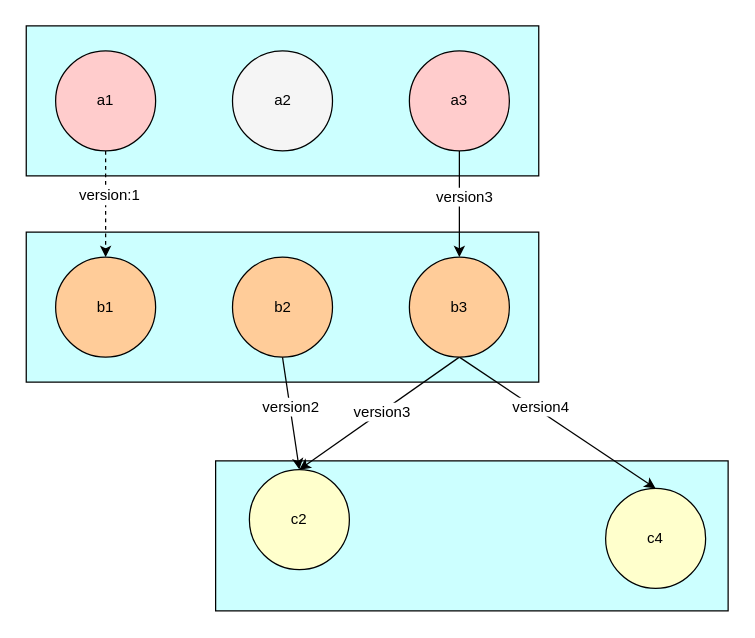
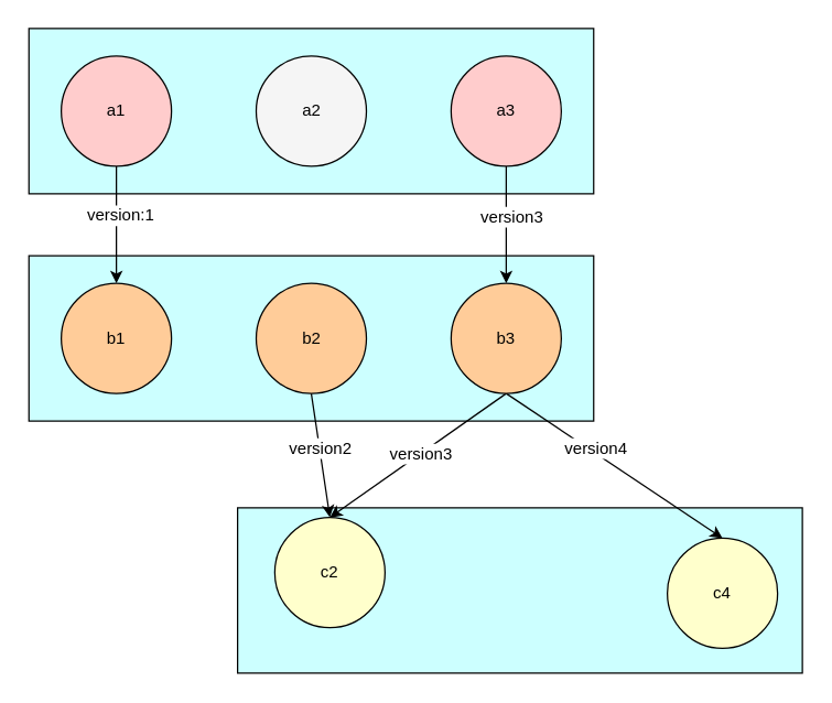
  <mxCell id="0" />
  <mxCell id="1" parent="0" />
  <mxCell id="2" value="" style="rounded=0;whiteSpace=wrap;html=1;fillColor=#CCFFFF;" vertex="1" parent="1"><mxGeometry x="172" y="368" width="410" height="120" as="geometry" /></mxCell>
  <mxCell id="3" value="" style="rounded=0;whiteSpace=wrap;html=1;fillColor=#CCFFFF;" vertex="1" parent="1"><mxGeometry x="20.5" y="185" width="410" height="120" as="geometry" /></mxCell>
  <mxCell id="4" value="" style="rounded=0;whiteSpace=wrap;html=1;fillColor=#CCFFFF;" vertex="1" parent="1"><mxGeometry x="20.5" y="20" width="410" height="120" as="geometry" /></mxCell>
- <mxCell id="5" style="edgeStyle=none;rounded=0;orthogonalLoop=1;jettySize=auto;html=1;exitX=0.5;exitY=1;exitDx=0;exitDy=0;entryX=0.5;entryY=0;entryDx=0;entryDy=0;dashed=1;" edge="1" parent="1" source="7" target="12"><mxGeometry relative="1" as="geometry" /></mxCell>
+ <mxCell id="5" style="edgeStyle=none;rounded=0;orthogonalLoop=1;jettySize=auto;html=1;exitX=0.5;exitY=1;exitDx=0;exitDy=0;entryX=0.5;entryY=0;entryDx=0;entryDy=0;" edge="1" parent="1" source="7" target="12"><mxGeometry relative="1" as="geometry" /></mxCell>
  <mxCell id="6" value="version:1" style="text;html=1;resizable=0;points=[];align=center;verticalAlign=middle;labelBackgroundColor=#ffffff;" vertex="1" connectable="0" parent="5"><mxGeometry x="-0.176" y="2" relative="1" as="geometry"><mxPoint as="offset" /></mxGeometry></mxCell>
  <mxCell id="7" value="a1" style="ellipse;whiteSpace=wrap;html=1;aspect=fixed;fillColor=#FFCCCC;" vertex="1" parent="1"><mxGeometry x="44" y="40" width="80" height="80" as="geometry" /></mxCell>
  <mxCell id="8" value="a2" style="ellipse;whiteSpace=wrap;html=1;aspect=fixed;fillColor=#f5f5f5;" vertex="1" parent="1"><mxGeometry x="185.5" y="40" width="80" height="80" as="geometry" /></mxCell>
  <mxCell id="9" style="edgeStyle=none;rounded=0;orthogonalLoop=1;jettySize=auto;html=1;exitX=0.5;exitY=1;exitDx=0;exitDy=0;entryX=0.5;entryY=0;entryDx=0;entryDy=0;" edge="1" parent="1" source="11" target="20"><mxGeometry relative="1" as="geometry" /></mxCell>
  <mxCell id="10" value="version3" style="text;html=1;resizable=0;points=[];align=center;verticalAlign=middle;labelBackgroundColor=#ffffff;" vertex="1" connectable="0" parent="9"><mxGeometry x="-0.153" y="3" relative="1" as="geometry"><mxPoint as="offset" /></mxGeometry></mxCell>
  <mxCell id="11" value="a3" style="ellipse;whiteSpace=wrap;html=1;aspect=fixed;fillColor=#FFCCCC;" vertex="1" parent="1"><mxGeometry x="327" y="40" width="80" height="80" as="geometry" /></mxCell>
  <mxCell id="12" value="b1" style="ellipse;whiteSpace=wrap;html=1;aspect=fixed;fillColor=#FFCC99;" vertex="1" parent="1"><mxGeometry x="44" y="205" width="80" height="80" as="geometry" /></mxCell>
  <mxCell id="13" style="edgeStyle=none;rounded=0;orthogonalLoop=1;jettySize=auto;html=1;exitX=0.5;exitY=1;exitDx=0;exitDy=0;entryX=0.5;entryY=0;entryDx=0;entryDy=0;" edge="1" parent="1" source="15" target="21"><mxGeometry relative="1" as="geometry" /></mxCell>
  <mxCell id="14" value="version2" style="text;html=1;resizable=0;points=[];align=center;verticalAlign=middle;labelBackgroundColor=#ffffff;" vertex="1" connectable="0" parent="13"><mxGeometry x="-0.124" relative="1" as="geometry"><mxPoint as="offset" /></mxGeometry></mxCell>
  <mxCell id="15" value="b2" style="ellipse;whiteSpace=wrap;html=1;aspect=fixed;fillColor=#FFCC99;" vertex="1" parent="1"><mxGeometry x="185.5" y="205" width="80" height="80" as="geometry" /></mxCell>
  <mxCell id="16" style="edgeStyle=none;rounded=0;orthogonalLoop=1;jettySize=auto;html=1;exitX=0.5;exitY=1;exitDx=0;exitDy=0;entryX=0.5;entryY=0;entryDx=0;entryDy=0;" edge="1" parent="1" source="20" target="21"><mxGeometry relative="1" as="geometry" /></mxCell>
  <mxCell id="17" value="version3" style="text;html=1;resizable=0;points=[];align=center;verticalAlign=middle;labelBackgroundColor=#ffffff;" vertex="1" connectable="0" parent="16"><mxGeometry x="-0.024" relative="1" as="geometry"><mxPoint as="offset" /></mxGeometry></mxCell>
  <mxCell id="18" style="edgeStyle=none;rounded=0;orthogonalLoop=1;jettySize=auto;html=1;exitX=0.5;exitY=1;exitDx=0;exitDy=0;entryX=0.5;entryY=0;entryDx=0;entryDy=0;" edge="1" parent="1" source="20" target="22"><mxGeometry relative="1" as="geometry" /></mxCell>
  <mxCell id="19" value="version4" style="text;html=1;resizable=0;points=[];align=center;verticalAlign=middle;labelBackgroundColor=#ffffff;" vertex="1" connectable="0" parent="18"><mxGeometry x="-0.192" y="3" relative="1" as="geometry"><mxPoint as="offset" /></mxGeometry></mxCell>
  <mxCell id="20" value="b3" style="ellipse;whiteSpace=wrap;html=1;aspect=fixed;fillColor=#FFCC99;" vertex="1" parent="1"><mxGeometry x="327" y="205" width="80" height="80" as="geometry" /></mxCell>
  <mxCell id="21" value="c2" style="ellipse;whiteSpace=wrap;html=1;aspect=fixed;fillColor=#FFFFCC;" vertex="1" parent="1"><mxGeometry x="199" y="375" width="80" height="80" as="geometry" /></mxCell>
  <mxCell id="22" value="c4" style="ellipse;whiteSpace=wrap;html=1;aspect=fixed;fillColor=#FFFFCC;" vertex="1" parent="1"><mxGeometry x="484" y="390" width="80" height="80" as="geometry" /></mxCell>
